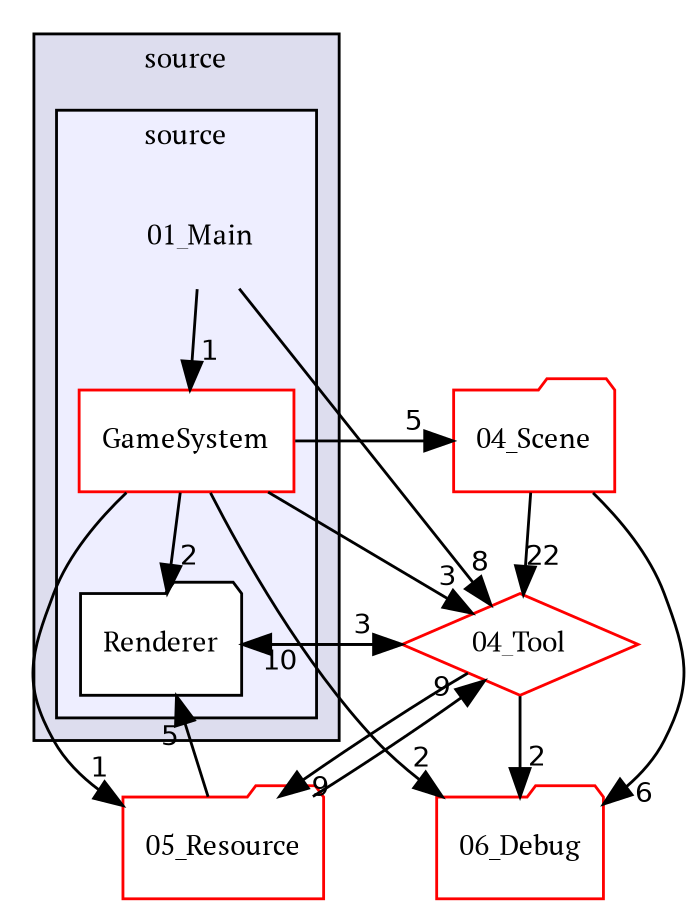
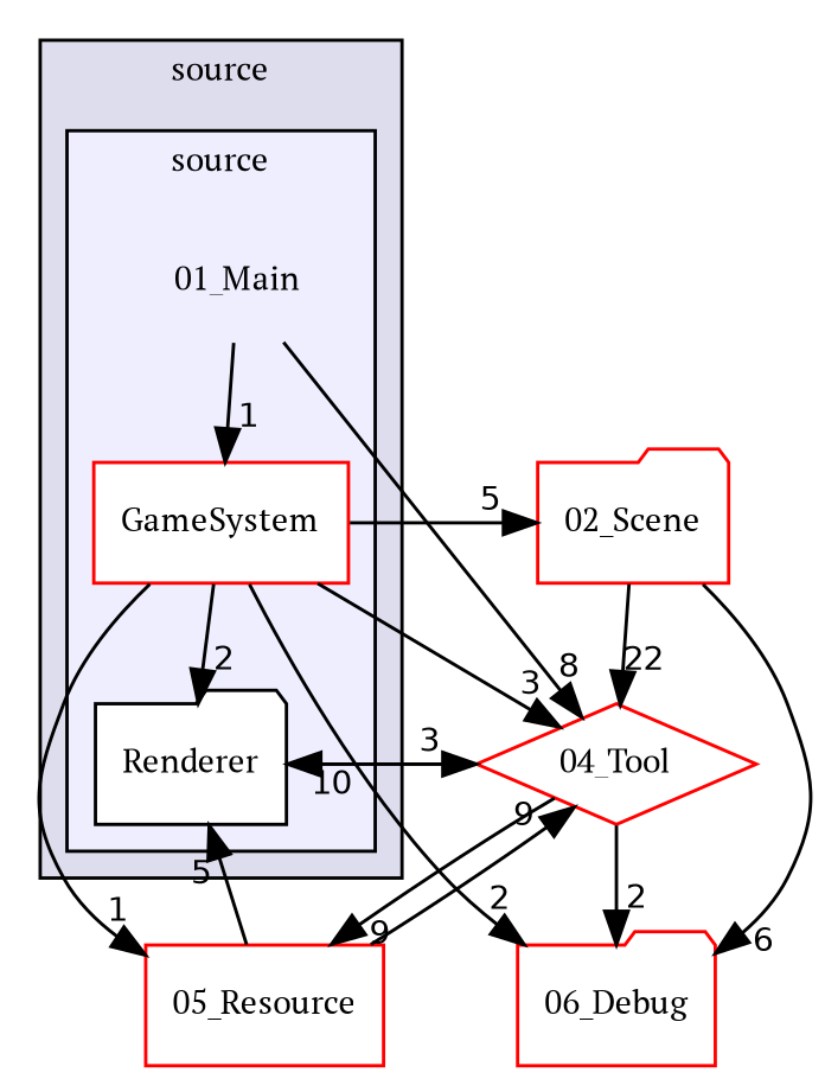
  digraph {
    compound=true
    fontname="PT Serif"
    node [fontname="PT Serif" fontsize=10 shape=folder color=red fillcolor=white style=filled]
    edge [fontname="PT Serif" headlabel=2 labeldistance=1.5 labelfontname=Helvetica labelfontsize=10]
    n1 [label="01_Main" shape=plaintext color="" fillcolor="" style=""]
    n2 [label=GameSystem shape=box]
    n3 [color=black label=Renderer]
    n4 [label="04_Tool" shape=diamond]
-   n5 [label="04_Scene"]
-   n6 [label="05_Resource"]
+   n5 [label="02_Scene"]
+   n6 [label="05_Resource" shape=box]
    n7 [label="06_Debug"]
    subgraph cluster_1 {
      bgcolor="#ddddee"
      fontsize=10
      label=source
      pencolor=black
      subgraph cluster_2 {
        bgcolor="#eeeeff"
        fontsize=10
        label=source
        pencolor=black
        n1
        n2
        n3
      }
    }
    n1 -> n2 [headlabel=1]
    n1 -> n4 [headlabel=8]
    n2 -> n3
    n2 -> n4 [headlabel=3]
    n2 -> n5 [headlabel=5]
    n2 -> n6 [headlabel=1]
    n2 -> n7
    n3 -> n4 [headlabel=3]
    n4 -> n3 [headlabel=10]
    n4 -> n6 [headlabel=9]
    n4 -> n7
    n5 -> n4 [headlabel=22]
    n5 -> n7 [headlabel=6]
    n6 -> n3 [headlabel=5]
    n6 -> n4 [headlabel=9]
  }
